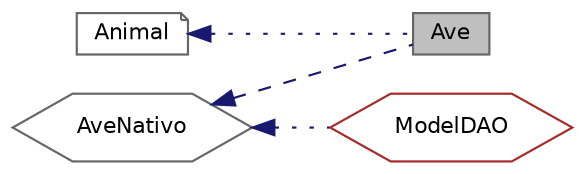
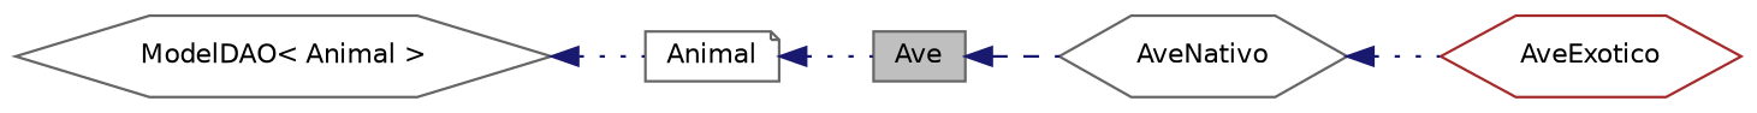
  digraph {
    rankdir=LR
    node [color=gray40 fillcolor=white fontname=Helvetica fontsize=10 shape=hexagon style=filled]
    edge [color=midnightblue dir=back fontname=Helvetica fontsize=10 labelfontname=Helvetica labelfontsize=10 style=dotted]
    n1 [fillcolor=grey75 fontcolor=black height=0.2 label=Ave shape=box width=0.4]
    n2 [height=0.2 label=AveNativo width=0.4]
-   n3 [color=brown height=0.2 label=ModelDAO width=0.4]
+   n3 [color=brown height=0.2 label=AveExotico width=0.4]
    n4 [height=0.2 label=Animal shape=note width=0.4]
-   n2 -> n1 [style=dashed]
+   n5 [height=0.2 label="ModelDAO\< Animal \>" width=0.4]
+   n1 -> n2 [style=dashed]
    n2 -> n3
    n4 -> n1
+   n5 -> n4
  }
